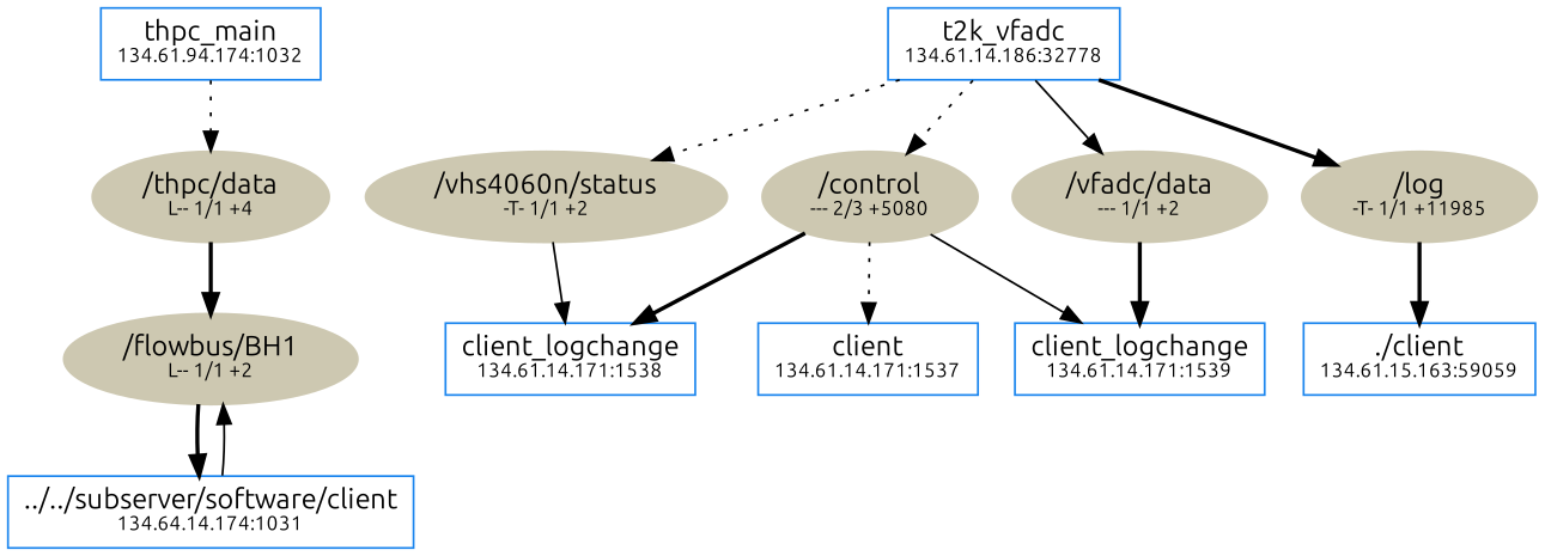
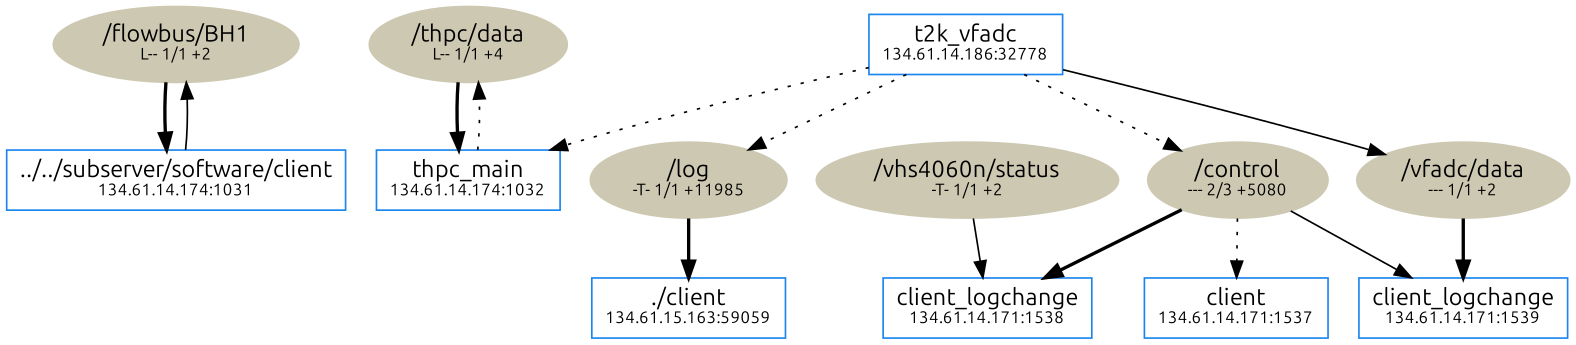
  digraph {
    fontname=Ubuntu
    node [color=dodgerblue2 fontname=Ubuntu shape=box style=solid]
    edge [fontname=Ubuntu style=bold]
    n1 [color=cornsilk3 label=</flowbus/BH1<BR/><FONT POINT-SIZE="10">L-- 1/1 +2</FONT>> shape=ellipse style=filled]
-   n2 [label=<../../subserver/software/client<BR/><FONT POINT-SIZE="10">134.64.14.174:1031</FONT>>]
+   n2 [label=<../../subserver/software/client<BR/><FONT POINT-SIZE="10">134.61.14.174:1031</FONT>>]
    n3 [color=cornsilk3 label=</thpc/data<BR/><FONT POINT-SIZE="10">L-- 1/1 +4</FONT>> shape=ellipse style=filled]
-   n4 [label=<thpc_main<BR/><FONT POINT-SIZE="10">134.61.94.174:1032</FONT>>]
+   n4 [label=<thpc_main<BR/><FONT POINT-SIZE="10">134.61.14.174:1032</FONT>>]
    n5 [color=cornsilk3 label=</vhs4060n/status<BR/><FONT POINT-SIZE="10">-T- 1/1 +2</FONT>> shape=ellipse style=filled]
    n6 [label=<client_logchange<BR/><FONT POINT-SIZE="10">134.61.14.171:1538</FONT>>]
    n7 [color=cornsilk3 label=</control<BR/><FONT POINT-SIZE="10">--- 2/3 +5080</FONT>> shape=ellipse style=filled]
    n8 [label=<client<BR/><FONT POINT-SIZE="10">134.61.14.171:1537</FONT>>]
    n9 [label=<client_logchange<BR/><FONT POINT-SIZE="10">134.61.14.171:1539</FONT>>]
    n10 [color=cornsilk3 label=</log<BR/><FONT POINT-SIZE="10">-T- 1/1 +11985</FONT>> shape=ellipse style=filled]
    n11 [label=<./client<BR/><FONT POINT-SIZE="10">134.61.15.163:59059</FONT>>]
    n12 [color=cornsilk3 label=</vfadc/data<BR/><FONT POINT-SIZE="10">--- 1/1 +2</FONT>> shape=ellipse style=filled]
    n13 [label=<t2k_vfadc<BR/><FONT POINT-SIZE="10">134.61.14.186:32778</FONT>>]
    n1 -> n2
    n2 -> n1 [style=solid]
-   n3 -> n1
+   n3 -> n4
    n4 -> n3 [style=dotted]
    n5 -> n6 [style=solid]
    n7 -> n6
    n7 -> n8 [style=dotted]
    n7 -> n9 [style=solid]
    n10 -> n11
    n12 -> n9
-   n13 -> n5 [style=dotted]
+   n13 -> n4 [style=dotted]
    n13 -> n7 [style=dotted]
-   n13 -> n10
+   n13 -> n10 [style=dotted]
    n13 -> n12 [style=solid]
  }
